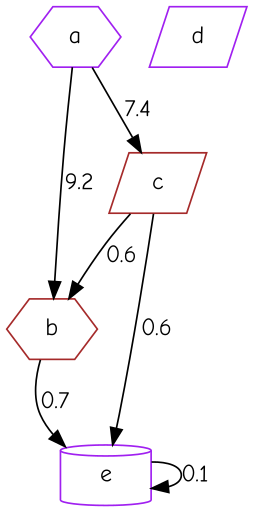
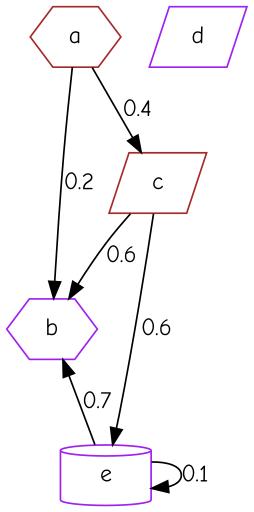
  digraph {
    fontname="Comic Neue"
    node [color=purple fontname="Comic Neue" shape=hexagon]
    edge [fontname="Comic Neue"]
-   a
-   b [color=brown]
+   a [color=brown]
+   b
    c [color=brown shape=parallelogram]
    e [shape=cylinder]
    d [shape=parallelogram]
-   a -> b [label=9.2]
-   a -> c [label=7.4]
+   a -> b [label=0.2]
+   a -> c [label=0.4]
    c -> b [label=0.6]
    c -> e [label=0.6]
-   b -> e [label=0.7]
+   e -> b [label=0.7]
    e -> e [label=0.1]
  }
